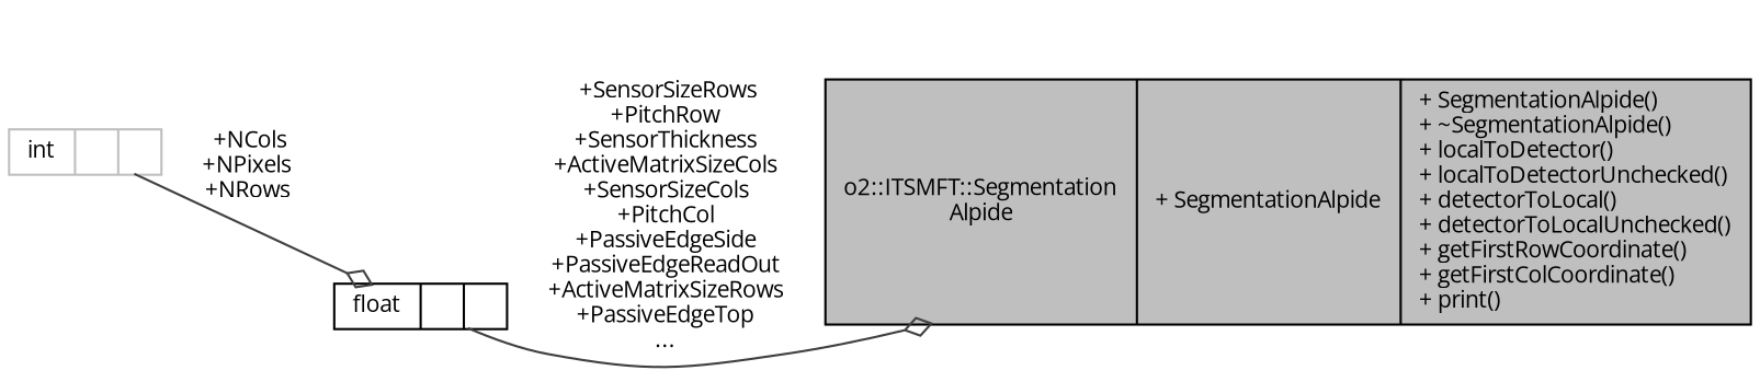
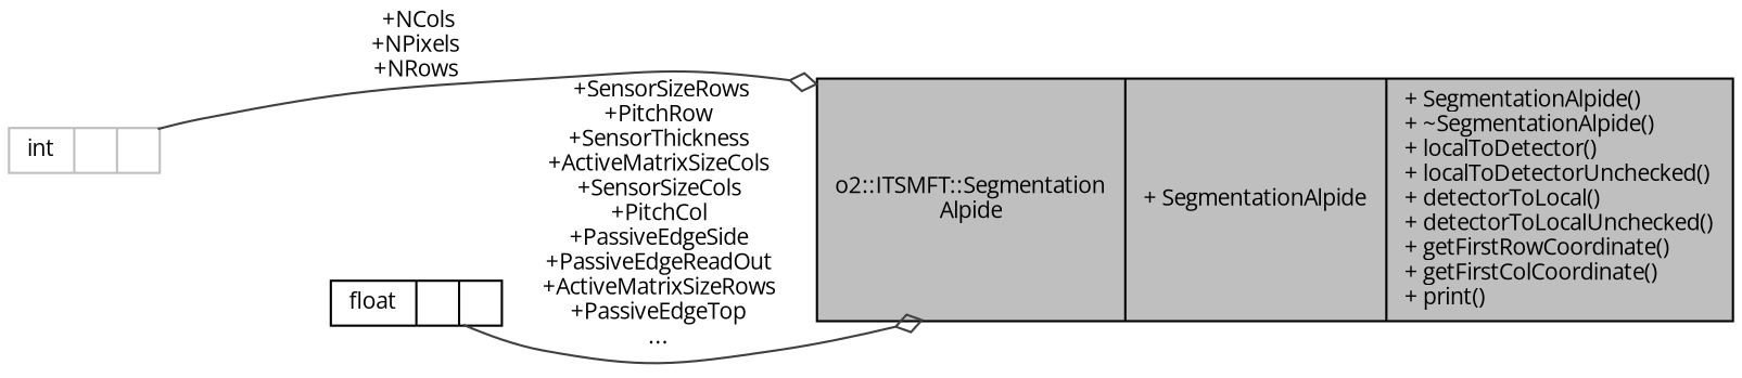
  digraph {
    fontname="Open Sans"
    rankdir=LR
    node [color=black fontname="Open Sans" fontsize=10 shape=record]
    edge [arrowhead=odiamond color=grey25 fontname="Open Sans" fontsize=10 labelfontname=Helvetica labelfontsize=10 style=solid]
    n1 [fillcolor=grey75 fontcolor=black height=0.2 label="{o2::ITSMFT::Segmentation\lAlpide\n|+ SegmentationAlpide\l|+ SegmentationAlpide()\l+ ~SegmentationAlpide()\l+ localToDetector()\l+ localToDetectorUnchecked()\l+ detectorToLocal()\l+ detectorToLocalUnchecked()\l+ getFirstRowCoordinate()\l+ getFirstColCoordinate()\l+ print()\l}" style=filled width=0.4]
    n2 [height=0.2 label="{float\n||}" width=0.4]
    n3 [color=grey75 height=0.2 label="{int\n||}" width=0.4]
    n2 -> n1 [label=" +SensorSizeRows\n+PitchRow\n+SensorThickness\n+ActiveMatrixSizeCols\n+SensorSizeCols\n+PitchCol\n+PassiveEdgeSide\n+PassiveEdgeReadOut\n+ActiveMatrixSizeRows\n+PassiveEdgeTop\n..."]
-   n3 -> n2 [label=" +NCols\n+NPixels\n+NRows"]
+   n3 -> n1 [label=" +NCols\n+NPixels\n+NRows"]
  }
